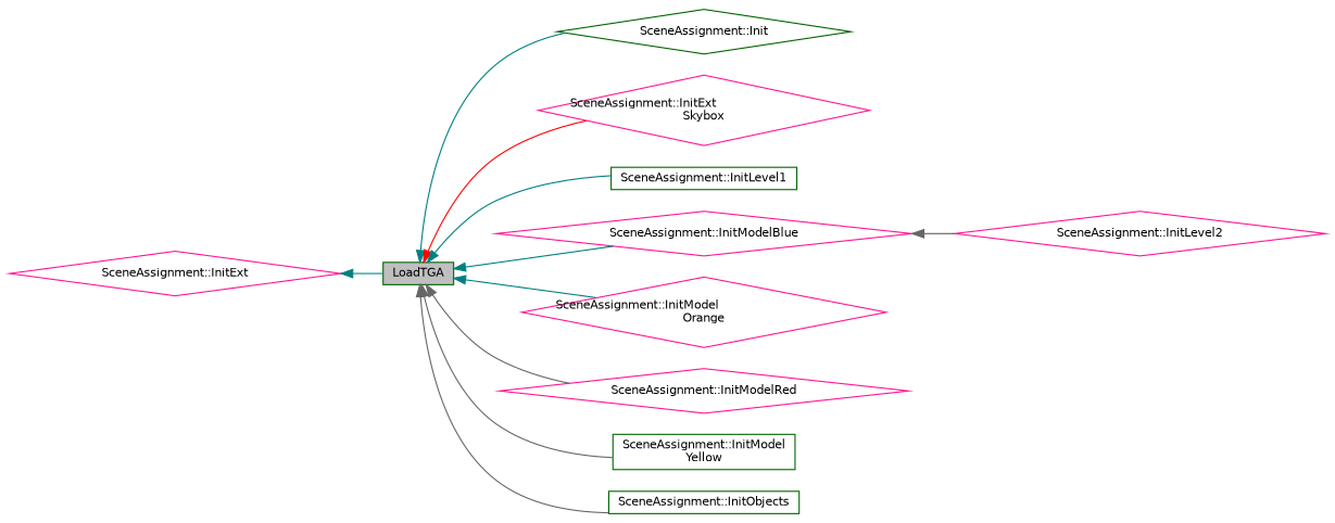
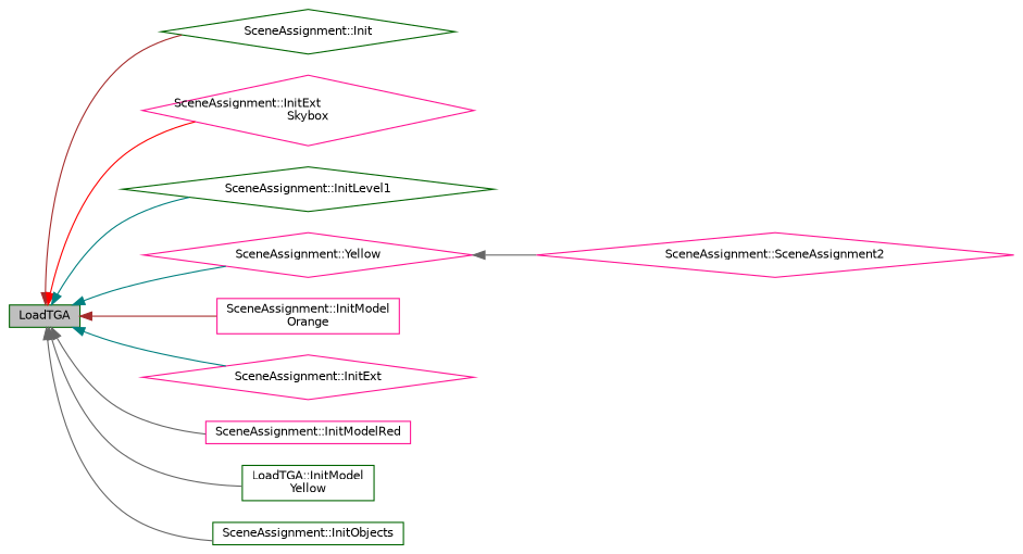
  digraph {
    rankdir=LR
    node [color=deeppink fontname=Helvetica fontsize=10 shape=diamond]
    edge [color=gray40 dir=back fontname=Helvetica fontsize=10 labelfontname=Helvetica labelfontsize=10 style=solid]
    n1 [color=darkgreen fillcolor=grey75 fontcolor=black height=0.2 label=LoadTGA shape=box style=filled width=0.4]
    n2 [color=darkgreen height=0.2 label="SceneAssignment::Init" width=0.4]
    n3 [height=0.2 label="SceneAssignment::InitExt\lSkybox" width=0.4]
-   n4 [color=darkgreen height=0.2 label="SceneAssignment::InitLevel1" shape=box width=0.4]
-   n5 [height=0.2 label="SceneAssignment::InitModelBlue" width=0.4]
-   n6 [height=0.2 label="SceneAssignment::InitModel\lOrange" width=0.4]
+   n4 [color=darkgreen height=0.2 label="SceneAssignment::InitLevel1" width=0.4]
+   n5 [height=0.2 label="SceneAssignment::Yellow" width=0.4]
+   n6 [height=0.2 label="SceneAssignment::InitModel\lOrange" shape=box width=0.4]
    n7 [height=0.2 label="SceneAssignment::InitExt" width=0.4]
-   n8 [height=0.2 label="SceneAssignment::InitModelRed" width=0.4]
-   n9 [color=darkgreen height=0.2 label="SceneAssignment::InitModel\lYellow" shape=box width=0.4]
+   n8 [height=0.2 label="SceneAssignment::InitModelRed" shape=box width=0.4]
+   n9 [color=darkgreen height=0.2 label="LoadTGA::InitModel\lYellow" shape=box width=0.4]
    n10 [color=darkgreen height=0.2 label="SceneAssignment::InitObjects" shape=box width=0.4]
-   n11 [height=0.2 label="SceneAssignment::InitLevel2" width=0.4]
-   n1 -> n2 [color=teal]
+   n11 [height=0.2 label="SceneAssignment::SceneAssignment2" width=0.4]
+   n1 -> n2 [color=brown]
    n1 -> n3 [color=red]
    n1 -> n4 [color=teal]
    n1 -> n5 [color=teal]
-   n1 -> n6 [color=teal]
-   n7 -> n1 [color=teal]
+   n1 -> n6 [color=brown]
+   n1 -> n7 [color=teal]
    n1 -> n8
    n1 -> n9
    n1 -> n10
    n5 -> n11
  }
